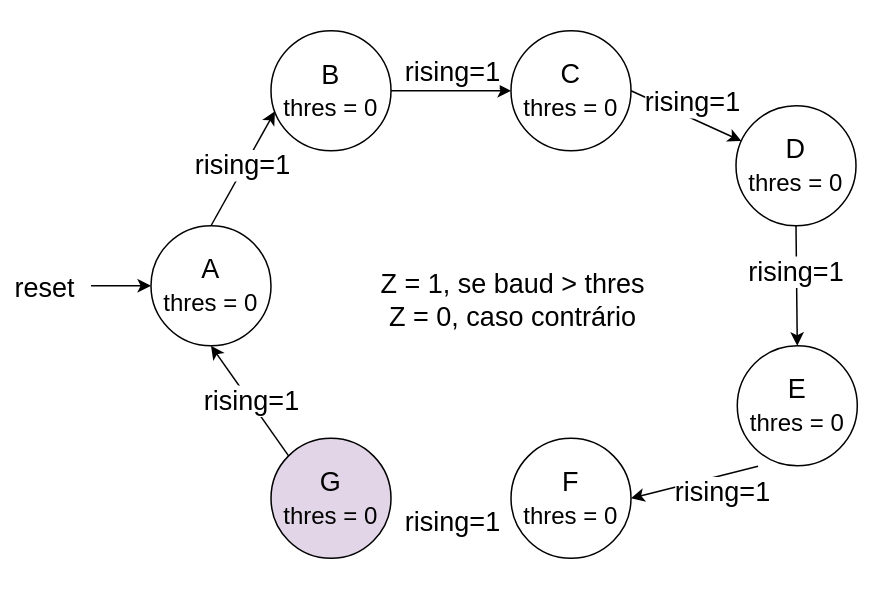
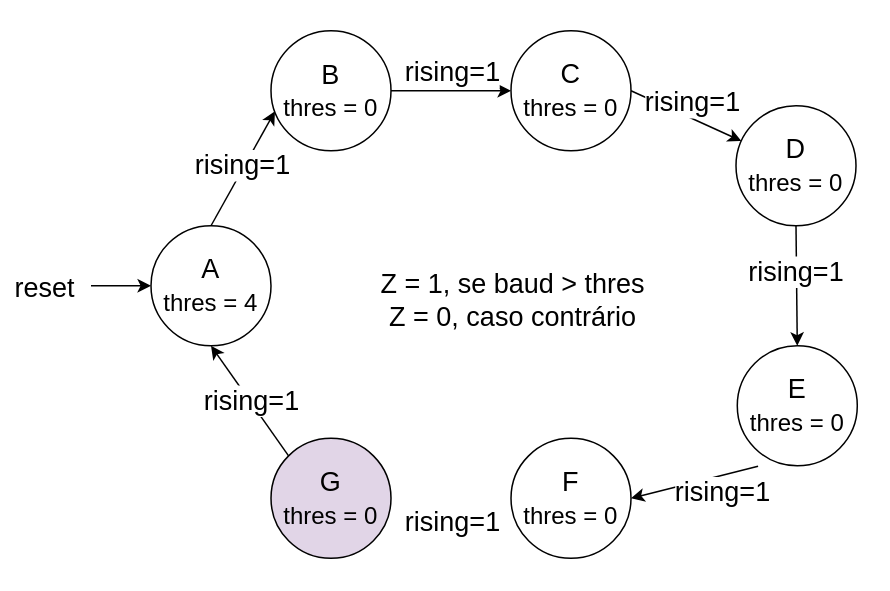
  <mxCell id="0" />
  <mxCell id="1" parent="0" />
  <mxCell id="2" style="edgeStyle=none;html=1;entryX=0.033;entryY=0.671;entryDx=0;entryDy=0;entryPerimeter=0;exitX=0.5;exitY=0;exitDx=0;exitDy=0;" parent="1" target="8" edge="1" source="4"><mxGeometry relative="1" as="geometry"><mxPoint x="130" y="90" as="sourcePoint" /><mxPoint x="200" y="10" as="targetPoint" /></mxGeometry></mxCell>
  <mxCell id="3" value="rising=1" style="edgeLabel;html=1;align=center;verticalAlign=middle;resizable=0;points=[];fontSize=18;" parent="2" vertex="1" connectable="0"><mxGeometry x="-0.343" y="-3" relative="1" as="geometry"><mxPoint x="4" y="-17" as="offset" /></mxGeometry></mxCell>
- <mxCell id="4" value="&lt;font style=&quot;font-size: 18px&quot;&gt;A&lt;br&gt;&lt;span style=&quot;font-size: 16px&quot;&gt;thres = 0&lt;/span&gt;&lt;br&gt;&lt;/font&gt;" style="ellipse;whiteSpace=wrap;html=1;aspect=fixed;" parent="1" vertex="1"><mxGeometry x="100" y="150" width="80" height="80" as="geometry" /></mxCell>
+ <mxCell id="4" value="&lt;font style=&quot;font-size: 18px&quot;&gt;A&lt;br&gt;&lt;span style=&quot;font-size: 16px&quot;&gt;thres = 4&lt;/span&gt;&lt;br&gt;&lt;/font&gt;" style="ellipse;whiteSpace=wrap;html=1;aspect=fixed;" parent="1" vertex="1"><mxGeometry x="100" y="150" width="80" height="80" as="geometry" /></mxCell>
  <mxCell id="5" value="" style="endArrow=classic;html=1;fontSize=18;entryX=0;entryY=0.5;entryDx=0;entryDy=0;" parent="1" target="4" edge="1"><mxGeometry width="50" height="50" relative="1" as="geometry"><mxPoint x="60" y="190" as="sourcePoint" /><mxPoint x="90" y="60" as="targetPoint" /></mxGeometry></mxCell>
  <mxCell id="6" value="reset" style="edgeLabel;html=1;align=center;verticalAlign=middle;resizable=0;points=[];fontSize=18;" parent="1" vertex="1" connectable="0"><mxGeometry x="20.001" y="199.996" as="geometry"><mxPoint x="8" y="-8" as="offset" /></mxGeometry></mxCell>
  <mxCell id="7" style="edgeStyle=none;html=1;exitX=1;exitY=0.5;exitDx=0;exitDy=0;entryX=0;entryY=0.5;entryDx=0;entryDy=0;" parent="1" source="8" target="10" edge="1"><mxGeometry relative="1" as="geometry" /></mxCell>
  <mxCell id="8" value="&lt;font&gt;&lt;span style=&quot;font-size: 18px&quot;&gt;B&lt;/span&gt;&lt;br&gt;&lt;font style=&quot;font-size: 16px&quot;&gt;thres = 0&lt;/font&gt;&lt;/font&gt;" style="ellipse;whiteSpace=wrap;html=1;aspect=fixed;" parent="1" vertex="1"><mxGeometry x="180" y="20" width="80" height="80" as="geometry" /></mxCell>
  <mxCell id="9" style="edgeStyle=none;html=1;exitX=1;exitY=0.5;exitDx=0;exitDy=0;" parent="1" source="10" target="13" edge="1"><mxGeometry relative="1" as="geometry" /></mxCell>
  <mxCell id="10" value="&lt;font style=&quot;font-size: 18px&quot;&gt;C&lt;br&gt;&lt;span style=&quot;font-size: 16px&quot;&gt;thres = 0&lt;/span&gt;&lt;br&gt;&lt;/font&gt;" style="ellipse;whiteSpace=wrap;html=1;aspect=fixed;" parent="1" vertex="1"><mxGeometry x="340" y="20" width="80" height="80" as="geometry" /></mxCell>
  <mxCell id="11" value="rising=1" style="edgeLabel;html=1;align=center;verticalAlign=middle;resizable=0;points=[];fontSize=18;" parent="1" vertex="1" connectable="0"><mxGeometry x="299.996" y="50.001" as="geometry"><mxPoint x="1" y="-3" as="offset" /></mxGeometry></mxCell>
  <mxCell id="12" style="edgeStyle=none;html=1;exitX=0.5;exitY=1;exitDx=0;exitDy=0;entryX=0.5;entryY=0;entryDx=0;entryDy=0;startArrow=none;startFill=0;endArrow=classic;endFill=1;" parent="1" source="13" target="21" edge="1"><mxGeometry relative="1" as="geometry" /></mxCell>
  <mxCell id="13" value="&lt;font style=&quot;font-size: 18px&quot;&gt;D&lt;br&gt;&lt;span style=&quot;font-size: 16px&quot;&gt;thres = 0&lt;/span&gt;&lt;br&gt;&lt;/font&gt;" style="ellipse;whiteSpace=wrap;html=1;aspect=fixed;" parent="1" vertex="1"><mxGeometry x="490" y="70" width="80" height="80" as="geometry" /></mxCell>
  <mxCell id="14" value="rising=1" style="edgeLabel;html=1;align=center;verticalAlign=middle;resizable=0;points=[];fontSize=18;" parent="1" vertex="1" connectable="0"><mxGeometry x="459.996" y="70.001" as="geometry"><mxPoint x="1" y="-3" as="offset" /></mxGeometry></mxCell>
  <mxCell id="15" style="edgeStyle=none;html=1;entryX=0;entryY=0;entryDx=0;entryDy=0;endArrow=none;endFill=0;startArrow=classic;startFill=1;exitX=0.5;exitY=1;exitDx=0;exitDy=0;" parent="1" source="4" target="17" edge="1"><mxGeometry relative="1" as="geometry"><mxPoint x="139.144" y="310.004" as="sourcePoint" /><mxPoint x="210.86" y="211.72" as="targetPoint" /></mxGeometry></mxCell>
  <mxCell id="16" value="rising=1" style="edgeLabel;html=1;align=center;verticalAlign=middle;resizable=0;points=[];fontSize=18;" parent="15" vertex="1" connectable="0"><mxGeometry x="-0.343" y="-3" relative="1" as="geometry"><mxPoint x="12" y="10" as="offset" /></mxGeometry></mxCell>
  <mxCell id="17" value="&lt;font style=&quot;font-size: 18px&quot;&gt;G&lt;br&gt;&lt;span style=&quot;font-size: 16px&quot;&gt;thres = 0&lt;/span&gt;&lt;br&gt;&lt;/font&gt;" style="ellipse;whiteSpace=wrap;html=1;aspect=fixed;fillColor=#e1d5e7;" parent="1" vertex="1"><mxGeometry x="180" y="291.72" width="80" height="80" as="geometry" /></mxCell>
  <mxCell id="18" style="edgeStyle=none;html=1;exitX=1;exitY=0.5;exitDx=0;exitDy=0;endArrow=none;endFill=0;startArrow=classic;startFill=1;" parent="1" source="19" edge="1"><mxGeometry relative="1" as="geometry"><mxPoint x="504.715" y="310.273" as="targetPoint" /></mxGeometry></mxCell>
  <mxCell id="19" value="&lt;font style=&quot;font-size: 18px&quot;&gt;F&lt;br&gt;&lt;span style=&quot;font-size: 16px&quot;&gt;thres = 0&lt;/span&gt;&lt;br&gt;&lt;/font&gt;" style="ellipse;whiteSpace=wrap;html=1;aspect=fixed;" parent="1" vertex="1"><mxGeometry x="340" y="291.72" width="80" height="80" as="geometry" /></mxCell>
  <mxCell id="20" value="rising=1" style="edgeLabel;html=1;align=center;verticalAlign=middle;resizable=0;points=[];fontSize=18;" parent="1" vertex="1" connectable="0"><mxGeometry x="299.996" y="350.001" as="geometry"><mxPoint x="1" y="-3" as="offset" /></mxGeometry></mxCell>
  <mxCell id="21" value="&lt;font style=&quot;font-size: 18px&quot;&gt;E&lt;br&gt;&lt;span style=&quot;font-size: 16px&quot;&gt;thres = 0&lt;/span&gt;&lt;br&gt;&lt;/font&gt;" style="ellipse;whiteSpace=wrap;html=1;aspect=fixed;" parent="1" vertex="1"><mxGeometry x="490.86" y="230" width="80" height="80" as="geometry" /></mxCell>
  <mxCell id="22" value="rising=1" style="edgeLabel;html=1;align=center;verticalAlign=middle;resizable=0;points=[];fontSize=18;" parent="1" vertex="1" connectable="0"><mxGeometry x="479.996" y="330.001" as="geometry"><mxPoint x="1" y="-3" as="offset" /></mxGeometry></mxCell>
  <mxCell id="23" value="rising=1" style="edgeLabel;html=1;align=center;verticalAlign=middle;resizable=0;points=[];fontSize=18;" parent="1" vertex="1" connectable="0"><mxGeometry x="529.998" y="180" as="geometry" /></mxCell>
  <mxCell id="24" value="Z = 1, se baud &amp;gt; thres&lt;br&gt;Z = 0, caso contrário" style="edgeLabel;html=1;align=center;verticalAlign=middle;resizable=0;points=[];fontSize=18;" vertex="1" connectable="0" parent="1"><mxGeometry x="340.002" y="199.994" as="geometry" /></mxCell>
